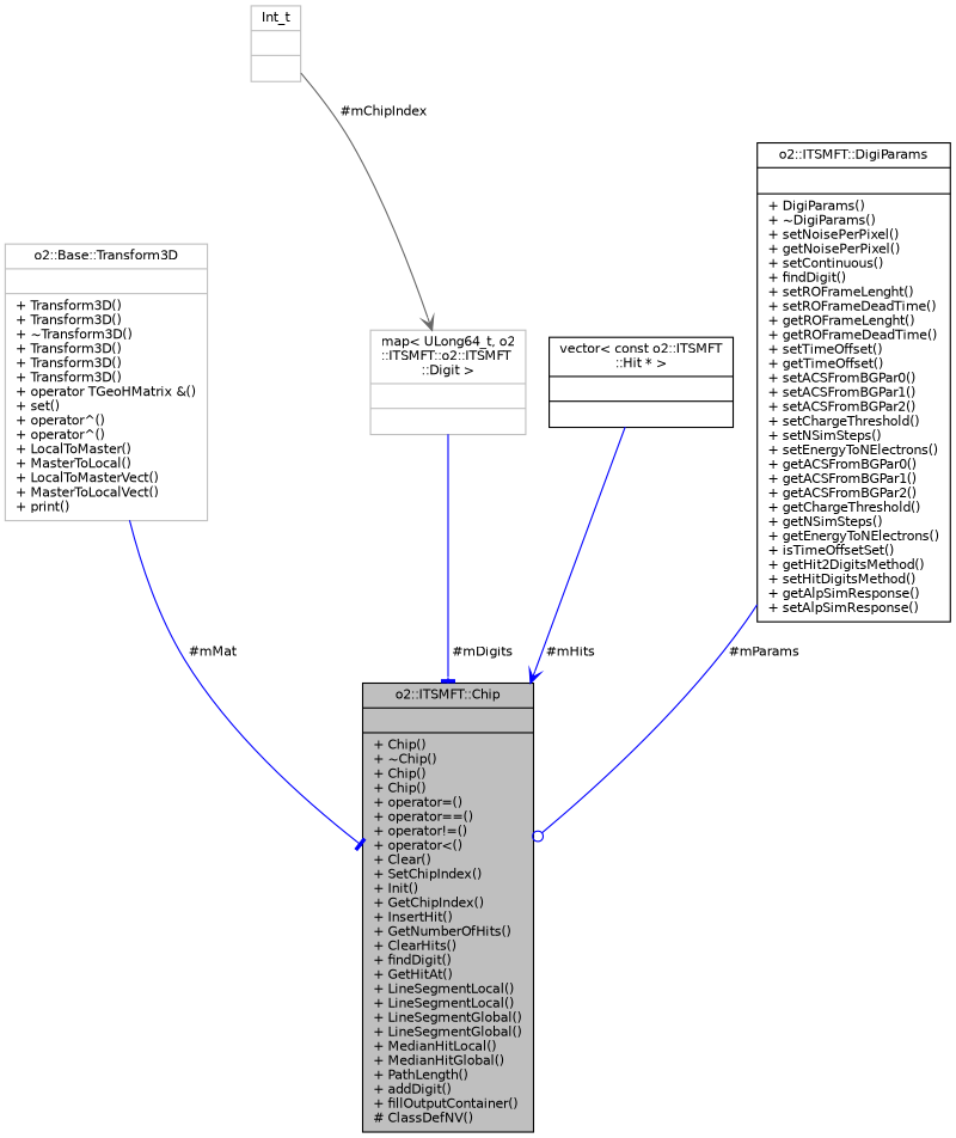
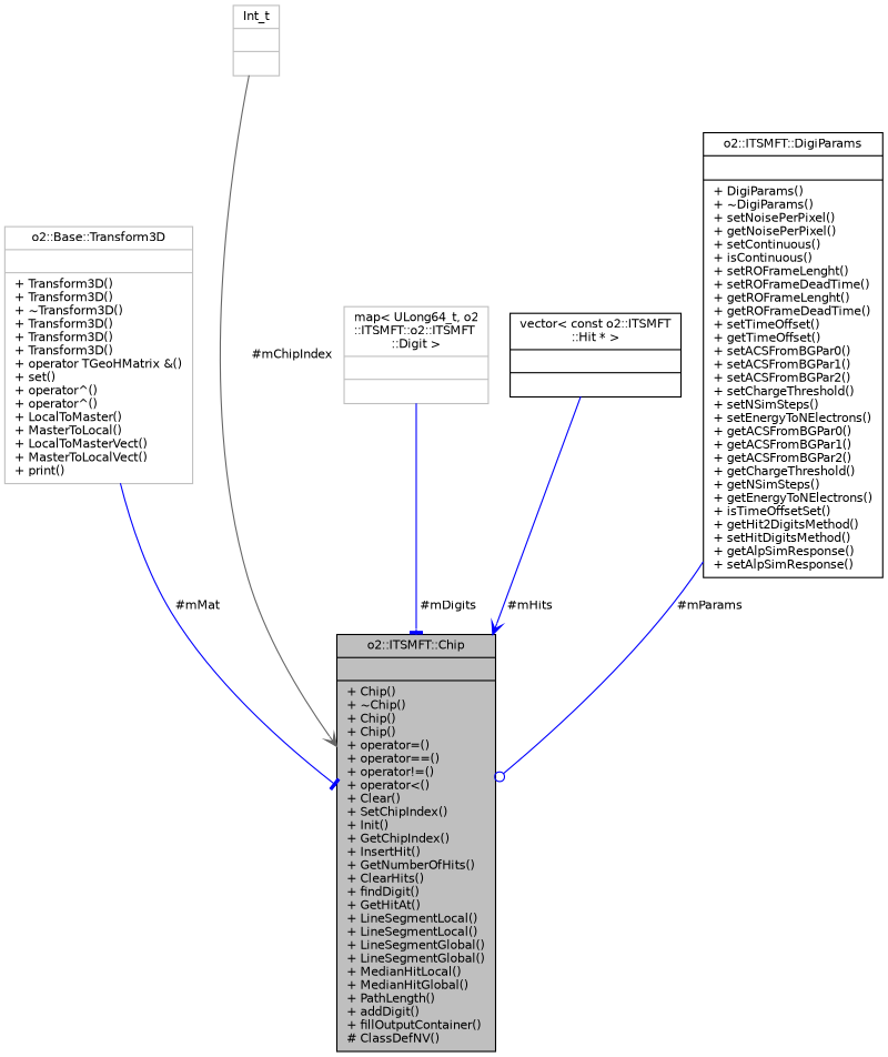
  digraph {
    node [color=black fontname=Helvetica fontsize=10 shape=record]
    edge [arrowhead=tee color=blue fontname=Helvetica fontsize=10 labelfontname=Helvetica labelfontsize=10 style=solid]
    n1 [fillcolor=grey75 fontcolor=black height=0.2 label="{o2::ITSMFT::Chip\n||+ Chip()\l+ ~Chip()\l+ Chip()\l+ Chip()\l+ operator=()\l+ operator==()\l+ operator!=()\l+ operator\<()\l+ Clear()\l+ SetChipIndex()\l+ Init()\l+ GetChipIndex()\l+ InsertHit()\l+ GetNumberOfHits()\l+ ClearHits()\l+ findDigit()\l+ GetHitAt()\l+ LineSegmentLocal()\l+ LineSegmentLocal()\l+ LineSegmentGlobal()\l+ LineSegmentGlobal()\l+ MedianHitLocal()\l+ MedianHitGlobal()\l+ PathLength()\l+ addDigit()\l+ fillOutputContainer()\l# ClassDefNV()\l}" style=filled width=0.4]
    n2 [color=grey75 height=0.2 label="{o2::Base::Transform3D\n||+ Transform3D()\l+ Transform3D()\l+ ~Transform3D()\l+ Transform3D()\l+ Transform3D()\l+ Transform3D()\l+ operator TGeoHMatrix &()\l+ set()\l+ operator^()\l+ operator^()\l+ LocalToMaster()\l+ MasterToLocal()\l+ LocalToMasterVect()\l+ MasterToLocalVect()\l+ print()\l}" width=0.4]
    n3 [color=grey75 height=0.2 label="{map\< ULong64_t, o2\l::ITSMFT::o2::ITSMFT\l::Digit \>\n||}" width=0.4]
    n4 [height=0.2 label="{vector\< const o2::ITSMFT\l::Hit * \>\n||}" width=0.4]
-   n5 [height=0.2 label="{o2::ITSMFT::DigiParams\n||+ DigiParams()\l+ ~DigiParams()\l+ setNoisePerPixel()\l+ getNoisePerPixel()\l+ setContinuous()\l+ findDigit()\l+ setROFrameLenght()\l+ setROFrameDeadTime()\l+ getROFrameLenght()\l+ getROFrameDeadTime()\l+ setTimeOffset()\l+ getTimeOffset()\l+ setACSFromBGPar0()\l+ setACSFromBGPar1()\l+ setACSFromBGPar2()\l+ setChargeThreshold()\l+ setNSimSteps()\l+ setEnergyToNElectrons()\l+ getACSFromBGPar0()\l+ getACSFromBGPar1()\l+ getACSFromBGPar2()\l+ getChargeThreshold()\l+ getNSimSteps()\l+ getEnergyToNElectrons()\l+ isTimeOffsetSet()\l+ getHit2DigitsMethod()\l+ setHitDigitsMethod()\l+ getAlpSimResponse()\l+ setAlpSimResponse()\l}" width=0.4]
+   n5 [height=0.2 label="{o2::ITSMFT::DigiParams\n||+ DigiParams()\l+ ~DigiParams()\l+ setNoisePerPixel()\l+ getNoisePerPixel()\l+ setContinuous()\l+ isContinuous()\l+ setROFrameLenght()\l+ setROFrameDeadTime()\l+ getROFrameLenght()\l+ getROFrameDeadTime()\l+ setTimeOffset()\l+ getTimeOffset()\l+ setACSFromBGPar0()\l+ setACSFromBGPar1()\l+ setACSFromBGPar2()\l+ setChargeThreshold()\l+ setNSimSteps()\l+ setEnergyToNElectrons()\l+ getACSFromBGPar0()\l+ getACSFromBGPar1()\l+ getACSFromBGPar2()\l+ getChargeThreshold()\l+ getNSimSteps()\l+ getEnergyToNElectrons()\l+ isTimeOffsetSet()\l+ getHit2DigitsMethod()\l+ setHitDigitsMethod()\l+ getAlpSimResponse()\l+ setAlpSimResponse()\l}" width=0.4]
    n6 [color=grey75 height=0.2 label="{Int_t\n||}" width=0.4]
    n2 -> n1 [label=" #mMat"]
    n3 -> n1 [label=" #mDigits"]
    n4 -> n1 [arrowhead=vee label=" #mHits"]
    n5 -> n1 [arrowhead=odot label=" #mParams"]
-   n6 -> n3 [arrowhead=vee color=gray40 label=" #mChipIndex"]
+   n6 -> n1 [arrowhead=vee color=gray40 label=" #mChipIndex"]
  }
